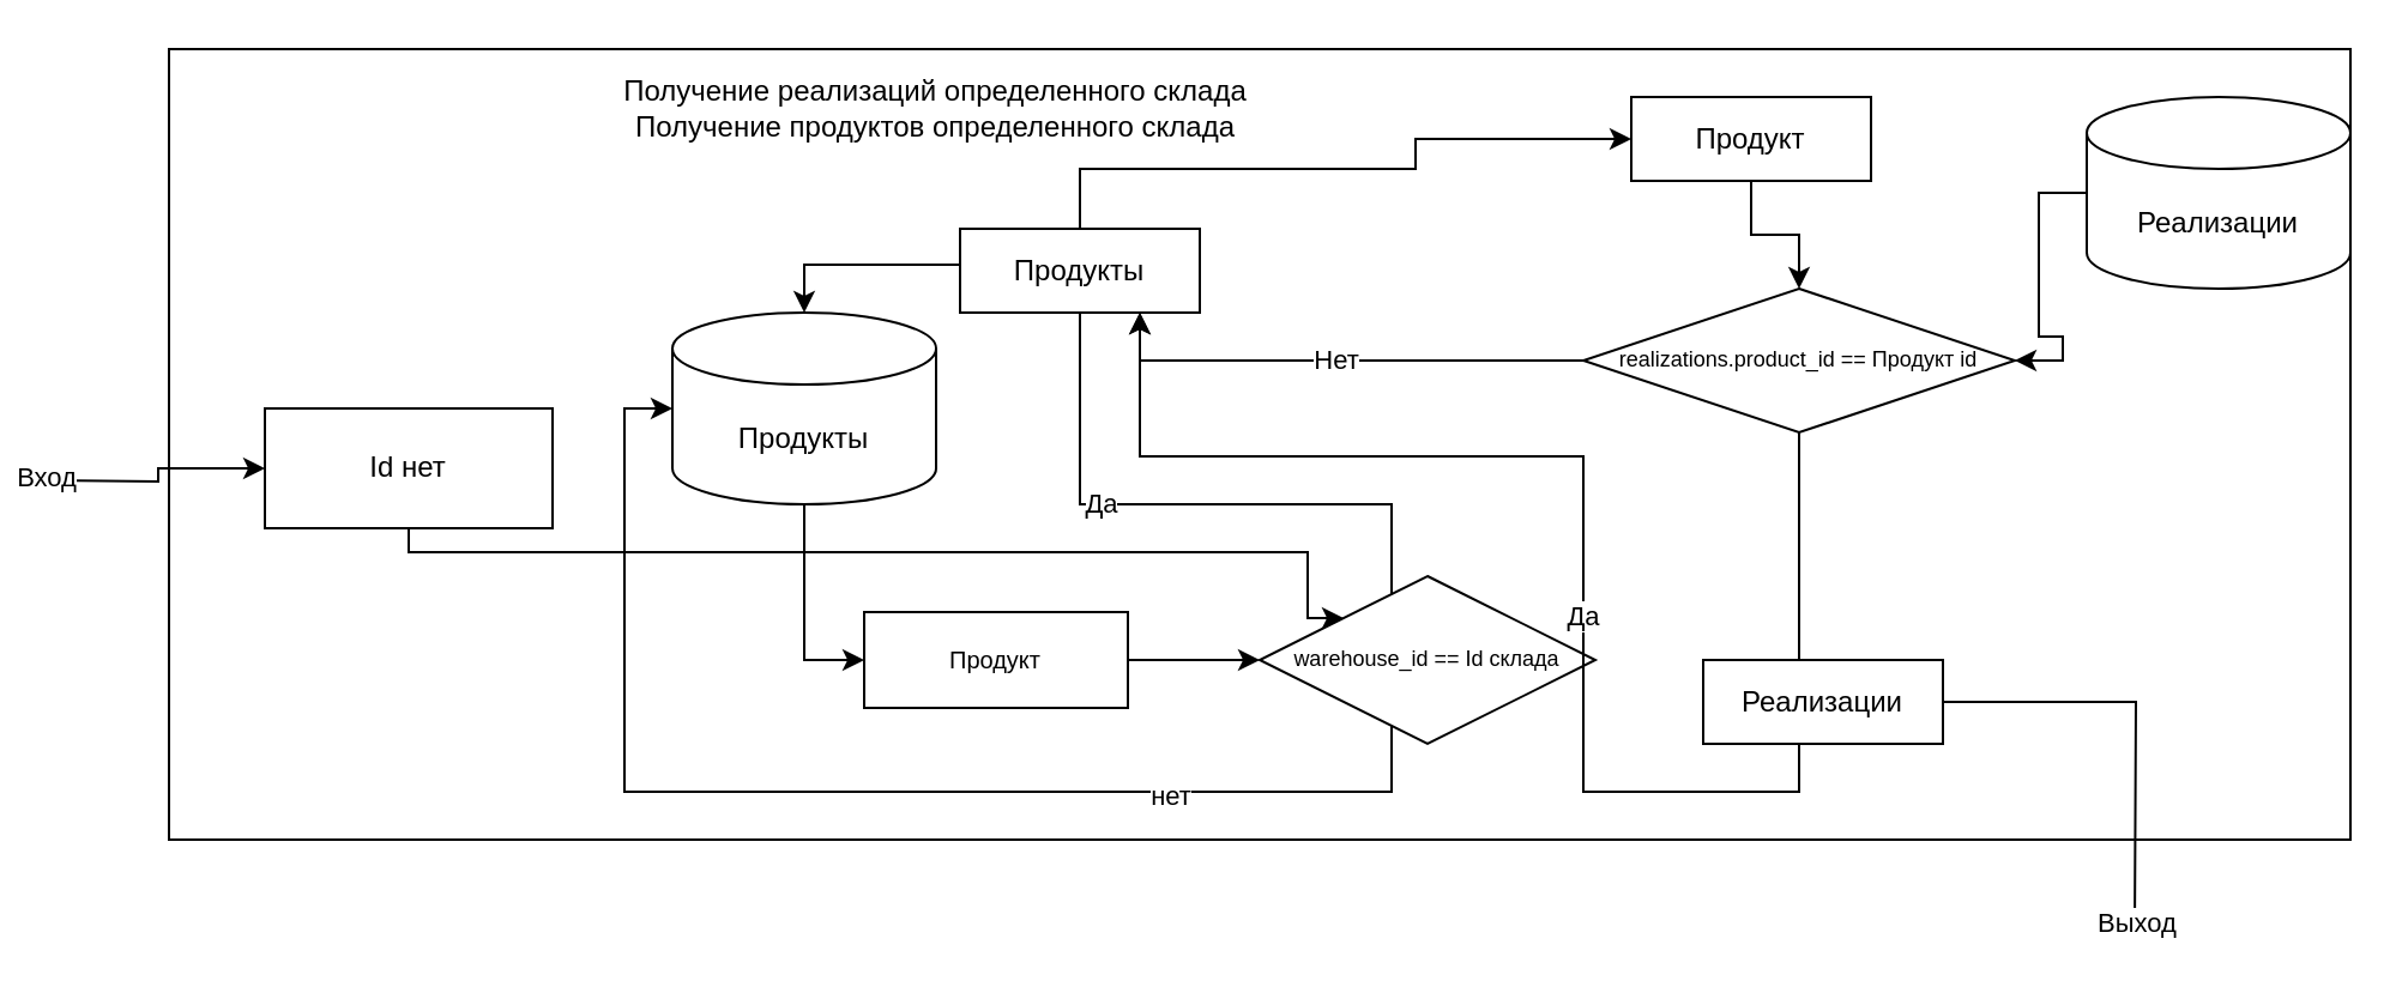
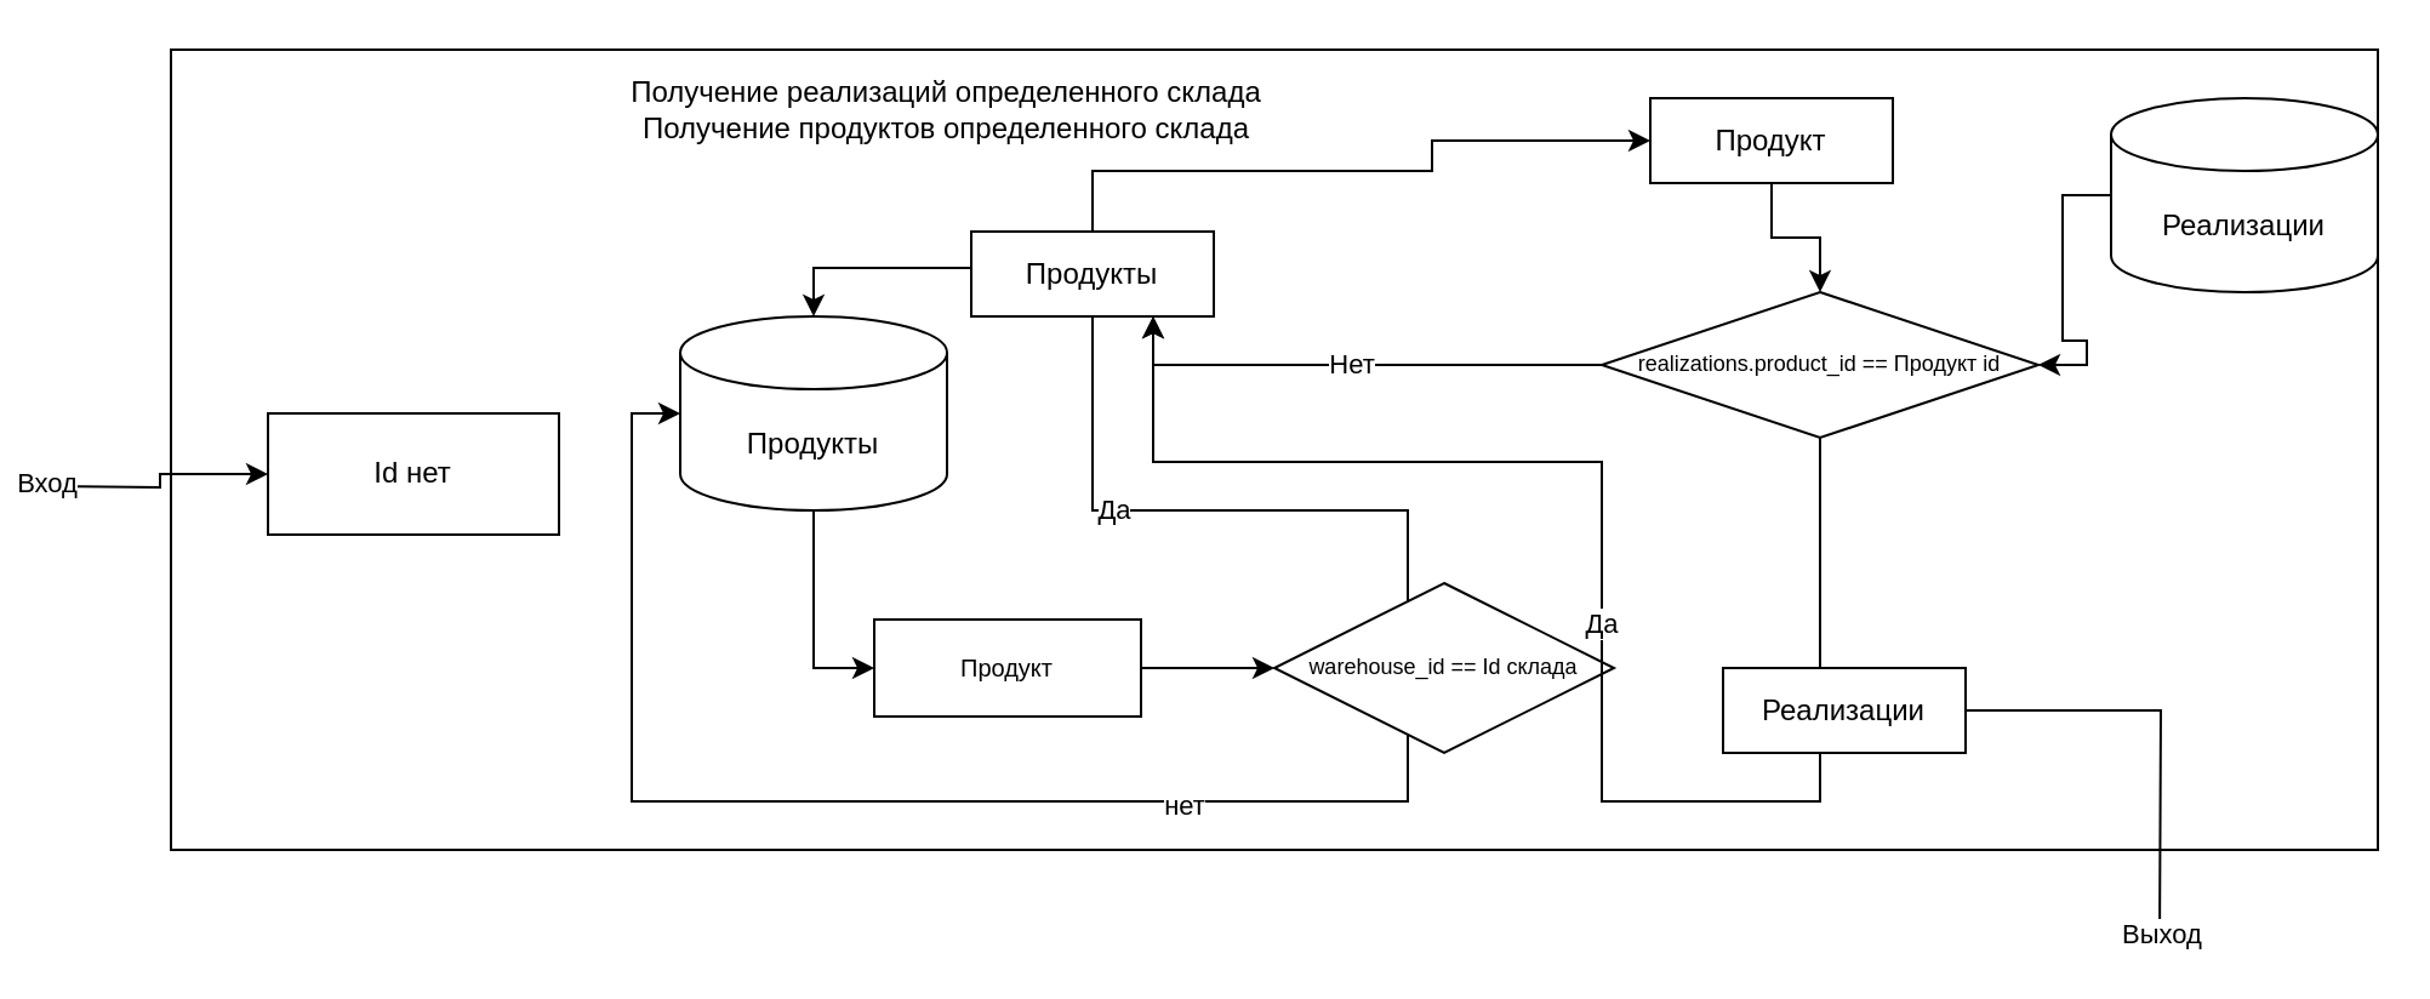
  <mxCell id="0" />
  <mxCell id="1" parent="0" />
  <mxCell id="2" style="edgeStyle=orthogonalEdgeStyle;rounded=0;orthogonalLoop=1;jettySize=auto;html=1;entryX=0;entryY=0.5;entryDx=0;entryDy=0;" edge="1" parent="1" source="29" target="3"><mxGeometry relative="1" as="geometry" /></mxCell>
  <mxCell id="3" value="" style="rounded=0;whiteSpace=wrap;html=1;" vertex="1" parent="1"><mxGeometry x="70" y="20" width="910" height="330" as="geometry" /></mxCell>
  <mxCell id="4" value="Получение реализаций определенного склада&lt;br&gt;Получение продуктов определенного склада" style="text;html=1;strokeColor=none;fillColor=none;align=center;verticalAlign=middle;whiteSpace=wrap;rounded=0;" vertex="1" parent="1"><mxGeometry x="250" y="30" width="280" height="30" as="geometry" /></mxCell>
  <mxCell id="5" style="edgeStyle=orthogonalEdgeStyle;rounded=0;orthogonalLoop=1;jettySize=auto;html=1;" edge="1" parent="1" source="6" target="9"><mxGeometry relative="1" as="geometry" /></mxCell>
  <mxCell id="6" value="Продукт&lt;br style=&quot;font-size: 10px;&quot;&gt;" style="rounded=0;whiteSpace=wrap;html=1;fontSize=10;" vertex="1" parent="1"><mxGeometry x="360" y="255" width="110" height="40" as="geometry" /></mxCell>
  <mxCell id="7" style="edgeStyle=orthogonalEdgeStyle;rounded=0;orthogonalLoop=1;jettySize=auto;html=1;entryX=0;entryY=0.5;entryDx=0;entryDy=0;entryPerimeter=0;" edge="1" parent="1" source="9" target="11"><mxGeometry relative="1" as="geometry"><Array as="points"><mxPoint x="580" y="330" /><mxPoint x="260" y="330" /><mxPoint x="260" y="170" /></Array></mxGeometry></mxCell>
  <mxCell id="8" value="нет" style="edgeLabel;html=1;align=center;verticalAlign=middle;resizable=0;points=[];" vertex="1" connectable="0" parent="7"><mxGeometry x="-0.545" y="1" relative="1" as="geometry"><mxPoint as="offset" /></mxGeometry></mxCell>
  <mxCell id="9" value="warehouse_id == Id склада" style="rhombus;whiteSpace=wrap;html=1;fontSize=9;" vertex="1" parent="1"><mxGeometry x="525" y="240" width="140" height="70" as="geometry" /></mxCell>
  <mxCell id="10" style="edgeStyle=orthogonalEdgeStyle;rounded=0;orthogonalLoop=1;jettySize=auto;html=1;entryX=0;entryY=0.5;entryDx=0;entryDy=0;" edge="1" parent="1" source="11" target="6"><mxGeometry relative="1" as="geometry" /></mxCell>
  <mxCell id="11" value="Продукты" style="shape=cylinder3;whiteSpace=wrap;html=1;boundedLbl=1;backgroundOutline=1;size=15;" vertex="1" parent="1"><mxGeometry x="280" y="130" width="110" height="80" as="geometry" /></mxCell>
  <mxCell id="12" value="" style="edgeStyle=orthogonalEdgeStyle;rounded=0;orthogonalLoop=1;jettySize=auto;html=1;entryX=0.5;entryY=0;entryDx=0;entryDy=0;entryPerimeter=0;" edge="1" parent="1" source="9" target="11"><mxGeometry relative="1" as="geometry"><mxPoint x="580" y="240" as="sourcePoint" /><mxPoint x="325" y="130" as="targetPoint" /><Array as="points"><mxPoint x="580" y="210" /><mxPoint x="450" y="210" /><mxPoint x="450" y="110" /><mxPoint x="335" y="110" /></Array></mxGeometry></mxCell>
  <mxCell id="13" value="Да" style="edgeLabel;html=1;align=center;verticalAlign=middle;resizable=0;points=[];" vertex="1" connectable="0" parent="12"><mxGeometry x="-0.212" y="-1" relative="1" as="geometry"><mxPoint as="offset" /></mxGeometry></mxCell>
  <mxCell id="14" style="edgeStyle=orthogonalEdgeStyle;rounded=0;orthogonalLoop=1;jettySize=auto;html=1;entryX=0;entryY=0.5;entryDx=0;entryDy=0;" edge="1" parent="1" source="15" target="17"><mxGeometry relative="1" as="geometry"><Array as="points"><mxPoint x="450" y="70" /><mxPoint x="590" y="70" /><mxPoint x="590" y="58" /></Array></mxGeometry></mxCell>
  <mxCell id="15" value="Продукты" style="rounded=0;whiteSpace=wrap;html=1;" vertex="1" parent="1"><mxGeometry x="400" y="95" width="100" height="35" as="geometry" /></mxCell>
  <mxCell id="16" style="edgeStyle=orthogonalEdgeStyle;rounded=0;orthogonalLoop=1;jettySize=auto;html=1;" edge="1" parent="1" source="17" target="20"><mxGeometry relative="1" as="geometry" /></mxCell>
  <mxCell id="17" value="Продукт" style="rounded=0;whiteSpace=wrap;html=1;" vertex="1" parent="1"><mxGeometry x="680" y="40" width="100" height="35" as="geometry" /></mxCell>
  <mxCell id="18" value="Да" style="edgeStyle=orthogonalEdgeStyle;rounded=0;orthogonalLoop=1;jettySize=auto;html=1;entryX=0.75;entryY=1;entryDx=0;entryDy=0;" edge="1" parent="1" source="20" target="15"><mxGeometry relative="1" as="geometry"><Array as="points"><mxPoint x="750" y="330" /><mxPoint x="660" y="330" /><mxPoint x="660" y="190" /><mxPoint x="475" y="190" /></Array></mxGeometry></mxCell>
  <mxCell id="19" value="Нет" style="edgeStyle=orthogonalEdgeStyle;rounded=0;orthogonalLoop=1;jettySize=auto;html=1;entryX=0.75;entryY=1;entryDx=0;entryDy=0;" edge="1" parent="1" source="20" target="15"><mxGeometry relative="1" as="geometry" /></mxCell>
  <mxCell id="20" value="realizations.product_id == Продукт id" style="rhombus;whiteSpace=wrap;html=1;fontSize=9;" vertex="1" parent="1"><mxGeometry x="660" y="120" width="180" height="60" as="geometry" /></mxCell>
  <mxCell id="21" style="edgeStyle=orthogonalEdgeStyle;rounded=0;orthogonalLoop=1;jettySize=auto;html=1;" edge="1" parent="1" source="22" target="20"><mxGeometry relative="1" as="geometry" /></mxCell>
  <mxCell id="22" value="Реализации" style="shape=cylinder3;whiteSpace=wrap;html=1;boundedLbl=1;backgroundOutline=1;size=15;" vertex="1" parent="1"><mxGeometry x="870" y="40" width="110" height="80" as="geometry" /></mxCell>
  <mxCell id="23" style="edgeStyle=orthogonalEdgeStyle;rounded=0;orthogonalLoop=1;jettySize=auto;html=1;" edge="1" parent="1" source="25"><mxGeometry relative="1" as="geometry"><mxPoint x="890" y="390" as="targetPoint" /></mxGeometry></mxCell>
  <mxCell id="24" value="Выход" style="edgeLabel;html=1;align=center;verticalAlign=middle;resizable=0;points=[];" vertex="1" connectable="0" parent="23"><mxGeometry x="0.947" relative="1" as="geometry"><mxPoint as="offset" /></mxGeometry></mxCell>
  <mxCell id="25" value="Реализации" style="rounded=0;whiteSpace=wrap;html=1;" vertex="1" parent="1"><mxGeometry x="710" y="275" width="100" height="35" as="geometry" /></mxCell>
- <mxCell id="26" style="edgeStyle=orthogonalEdgeStyle;rounded=0;orthogonalLoop=1;jettySize=auto;html=1;entryX=0;entryY=0;entryDx=0;entryDy=0;" edge="1" parent="1" source="29" target="9"><mxGeometry relative="1" as="geometry"><Array as="points"><mxPoint x="170" y="230" /><mxPoint x="545" y="230" /></Array></mxGeometry></mxCell>
  <mxCell id="27" style="edgeStyle=orthogonalEdgeStyle;rounded=0;orthogonalLoop=1;jettySize=auto;html=1;horizontal=1;entryX=0;entryY=0.5;entryDx=0;entryDy=0;" edge="1" parent="1" target="29"><mxGeometry relative="1" as="geometry"><mxPoint x="30" y="195" as="targetPoint" /><mxPoint x="20" y="200" as="sourcePoint" /></mxGeometry></mxCell>
  <mxCell id="28" value="Вход" style="edgeLabel;html=1;align=center;verticalAlign=middle;resizable=0;points=[];" vertex="1" connectable="0" parent="27"><mxGeometry x="-1" y="3" relative="1" as="geometry"><mxPoint x="-2" y="1" as="offset" /></mxGeometry></mxCell>
  <mxCell id="29" value="Id нет" style="rounded=0;whiteSpace=wrap;html=1;" vertex="1" parent="1"><mxGeometry x="110" y="170" width="120" height="50" as="geometry" /></mxCell>
